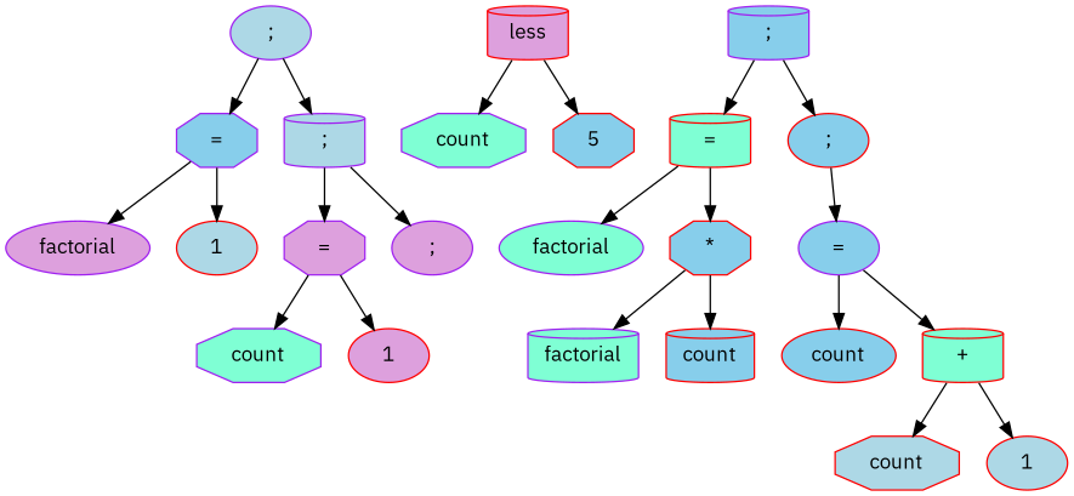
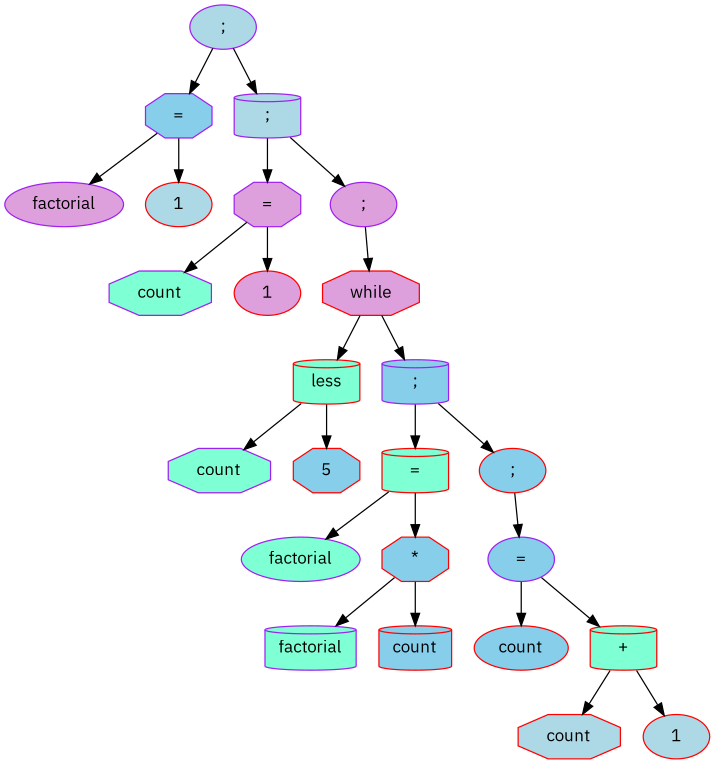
  digraph {
    fontname="IBM Plex Sans"
    rankdir=HR
    node [color=red fillcolor=skyblue fontname="IBM Plex Sans" shape=ellipse style=filled]
    edge [fontname="IBM Plex Sans" weight=1]
    n1 [color=purple fillcolor=lightblue label=" ; "]
    n2 [color=purple label=" = " shape=octagon]
    n3 [color=purple fillcolor=lightblue label=" ; " shape=cylinder]
    n4 [color=purple fillcolor=plum label=" factorial "]
    n5 [fillcolor=lightblue label=" 1 "]
    n6 [color=purple fillcolor=plum label=" = " shape=octagon]
    n7 [color=purple fillcolor=plum label=" ; "]
    n8 [color=purple fillcolor=aquamarine label=" count " shape=octagon]
    n9 [fillcolor=plum label=" 1 "]
-   n11 [fillcolor=plum label=" less " shape=cylinder]
+   n10 [fillcolor=plum label=" while " shape=octagon]
+   n11 [fillcolor=aquamarine label=" less " shape=cylinder]
    n12 [color=purple label=" ; " shape=cylinder]
    n13 [color=purple fillcolor=aquamarine label=" count " shape=octagon]
    n14 [label=" 5 " shape=octagon]
    n15 [fillcolor=aquamarine label=" = " shape=cylinder]
    n16 [label=" ; "]
    n17 [color=purple fillcolor=aquamarine label=" factorial "]
    n18 [label=" * " shape=octagon]
    n19 [color=purple label=" = "]
    n20 [color=purple fillcolor=aquamarine label=" factorial " shape=cylinder]
    n21 [label=" count " shape=cylinder]
    n22 [label=" count "]
    n23 [fillcolor=aquamarine label=" + " shape=cylinder]
    n24 [fillcolor=lightblue label=" count " shape=octagon]
    n25 [fillcolor=lightblue label=" 1 "]
    n1 -> n2
    n1 -> n3
    n2 -> n4
    n2 -> n5
    n3 -> n6
    n3 -> n7
    n6 -> n8
    n6 -> n9
+   n7 -> n10
+   n10 -> n11
+   n10 -> n12
    n11 -> n13
    n11 -> n14
    n12 -> n15
    n12 -> n16
    n15 -> n17
    n15 -> n18
    n16 -> n19
    n18 -> n20
    n18 -> n21
    n19 -> n22
    n19 -> n23
    n23 -> n24
    n23 -> n25
  }
